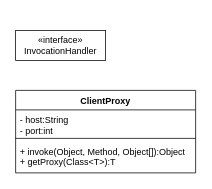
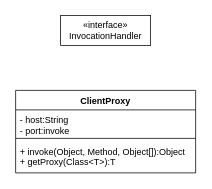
  <mxCell id="0" />
  <mxCell id="1" parent="0" />
  <mxCell id="2" value="&lt;div data-lake_diagram_content_editor_data=&quot;true&quot;&gt;ClientProxy&lt;/div&gt;" style="swimlane;fontStyle=1;align=center;verticalAlign=top;childLayout=stackLayout;horizontal=1;startSize=26;horizontalStack=0;resizeParent=1;resizeParentMax=0;resizeLast=0;collapsible=1;marginBottom=0;whiteSpace=wrap;html=1;" vertex="1" parent="1"><mxGeometry x="20" y="120" width="240" height="110" as="geometry"><mxRectangle x="230" y="720" width="100" height="30" as="alternateBounds" /></mxGeometry></mxCell>
- <mxCell id="3" value="&lt;div data-lake_diagram_content_editor_data=&quot;true&quot;&gt;&lt;div&gt;- host:String&lt;/div&gt;&lt;div&gt;- port:int&lt;br&gt;&lt;/div&gt;&lt;/div&gt;" style="text;strokeColor=none;fillColor=none;align=left;verticalAlign=top;spacingLeft=4;spacingRight=4;overflow=hidden;rotatable=0;points=[[0,0.5],[1,0.5]];portConstraint=eastwest;whiteSpace=wrap;html=1;" vertex="1" parent="2"><mxGeometry y="26" width="240" height="34" as="geometry" /></mxCell>
+ <mxCell id="3" value="&lt;div data-lake_diagram_content_editor_data=&quot;true&quot;&gt;&lt;div&gt;- host:String&lt;/div&gt;&lt;div&gt;- port:invoke&lt;br&gt;&lt;/div&gt;&lt;/div&gt;" style="text;strokeColor=none;fillColor=none;align=left;verticalAlign=top;spacingLeft=4;spacingRight=4;overflow=hidden;rotatable=0;points=[[0,0.5],[1,0.5]];portConstraint=eastwest;whiteSpace=wrap;html=1;" vertex="1" parent="2"><mxGeometry y="26" width="240" height="34" as="geometry" /></mxCell>
  <mxCell id="4" value="" style="line;strokeWidth=1;fillColor=none;align=left;verticalAlign=middle;spacingTop=-1;spacingLeft=3;spacingRight=3;rotatable=0;labelPosition=right;points=[];portConstraint=eastwest;strokeColor=inherit;" vertex="1" parent="2"><mxGeometry y="60" width="240" height="8" as="geometry" /></mxCell>
  <mxCell id="5" value="&lt;div data-lake_diagram_content_editor_data=&quot;true&quot;&gt;&lt;div&gt;+ invoke(Object, Method, Object[]):Object&lt;/div&gt;&lt;div&gt;+ getProxy(Class&amp;lt;T&amp;gt;):T&lt;/div&gt;&lt;/div&gt;" style="text;strokeColor=none;fillColor=none;align=left;verticalAlign=top;spacingLeft=4;spacingRight=4;overflow=hidden;rotatable=0;points=[[0,0.5],[1,0.5]];portConstraint=eastwest;whiteSpace=wrap;html=1;" vertex="1" parent="2"><mxGeometry y="68" width="240" height="42" as="geometry" /></mxCell>
- <mxCell id="6" value="«interface»&lt;br&gt;&lt;div&gt;&lt;div data-lake_diagram_content_editor_data=&quot;true&quot;&gt;InvocationHandler&lt;/div&gt;&lt;/div&gt;" style="html=1;whiteSpace=wrap;" vertex="1" parent="1"><mxGeometry x="20" y="40" width="120" height="40" as="geometry" /></mxCell>
+ <mxCell id="6" value="«interface»&lt;br&gt;&lt;div&gt;&lt;div data-lake_diagram_content_editor_data=&quot;true&quot;&gt;InvocationHandler&lt;/div&gt;&lt;/div&gt;" style="html=1;whiteSpace=wrap;" vertex="1" parent="1"><mxGeometry x="80" y="20" width="120" height="40" as="geometry" /></mxCell>
